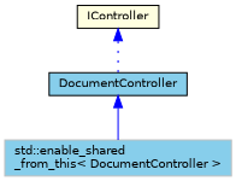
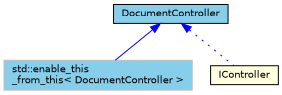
  digraph {
    node [color=black fillcolor=skyblue fontname=Helvetica fontsize=10 shape=record style=filled]
    edge [color=blue dir=back fontname=Helvetica fontsize=10 labelfontname=Helvetica labelfontsize=10]
    n1 [fontcolor=black height=0.2 label=DocumentController width=0.4]
-   n2 [color=grey75 height=0.2 label="std::enable_shared\l_from_this\< DocumentController \>" width=0.4]
+   n2 [color=grey75 height=0.2 label="std::enable_this\l_from_this\< DocumentController \>" width=0.4]
    n3 [fillcolor=lightyellow height=0.2 label=IController width=0.4]
    n1 -> n2 [style=solid]
-   n3 -> n1 [style=dotted]
+   n1 -> n3 [style=dotted]
  }
